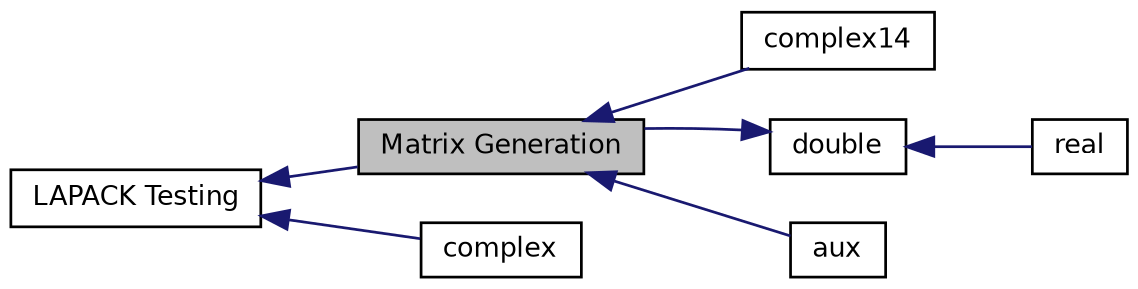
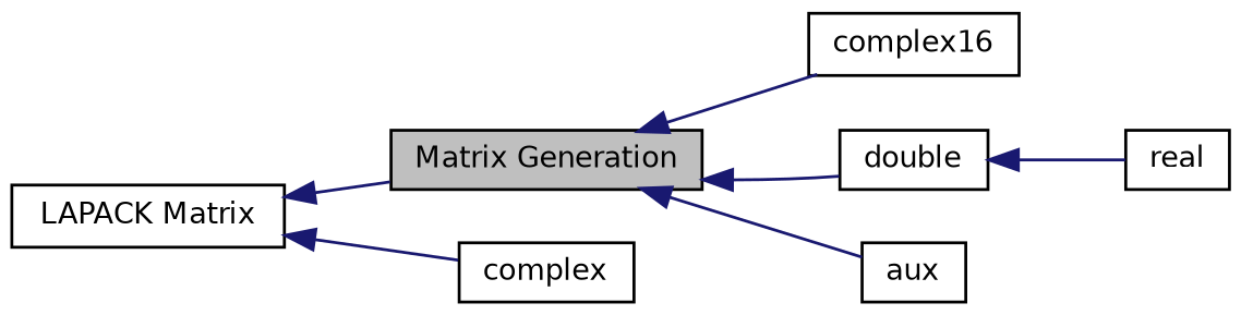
  digraph {
    rankdir=LR
    node [color=black fillcolor=white fontname=Helvetica fontsize=10 shape=record style=filled]
    edge [color=midnightblue dir=back fontname=Helvetica fontsize=10 labelfontname=Helvetica labelfontsize=10 shape=plaintext style=solid]
-   n1 [height=0.2 label=complex14 width=0.4]
+   n1 [height=0.2 label=complex16 width=0.4]
    n2 [fillcolor=grey75 fontcolor=black height=0.2 label="Matrix Generation" width=0.4]
    n3 [height=0.2 label=double width=0.4]
    n4 [height=0.2 label=aux width=0.4]
    n5 [height=0.2 label=complex width=0.4]
    n6 [height=0.2 label=real width=0.4]
-   n7 [height=0.2 label="LAPACK Testing" width=0.4]
+   n7 [height=0.2 label="LAPACK Matrix" width=0.4]
    n2 -> n1
-   n3 -> n2
+   n2 -> n3
    n2 -> n4
    n3 -> n6
    n7 -> n2
    n7 -> n5
  }
